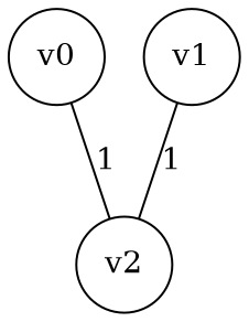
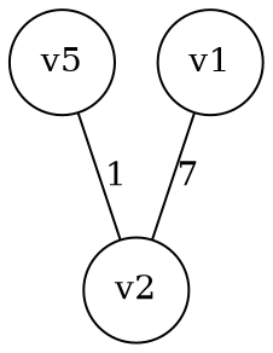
  graph {
    node [shape=circle]
-   n1 [label=v0]
+   n1 [label=v5]
    n2 [label=v2]
    n3 [label=v1]
    n1 -- n2 [label=1]
-   n3 -- n2 [label=1]
+   n3 -- n2 [label=7]
  }
